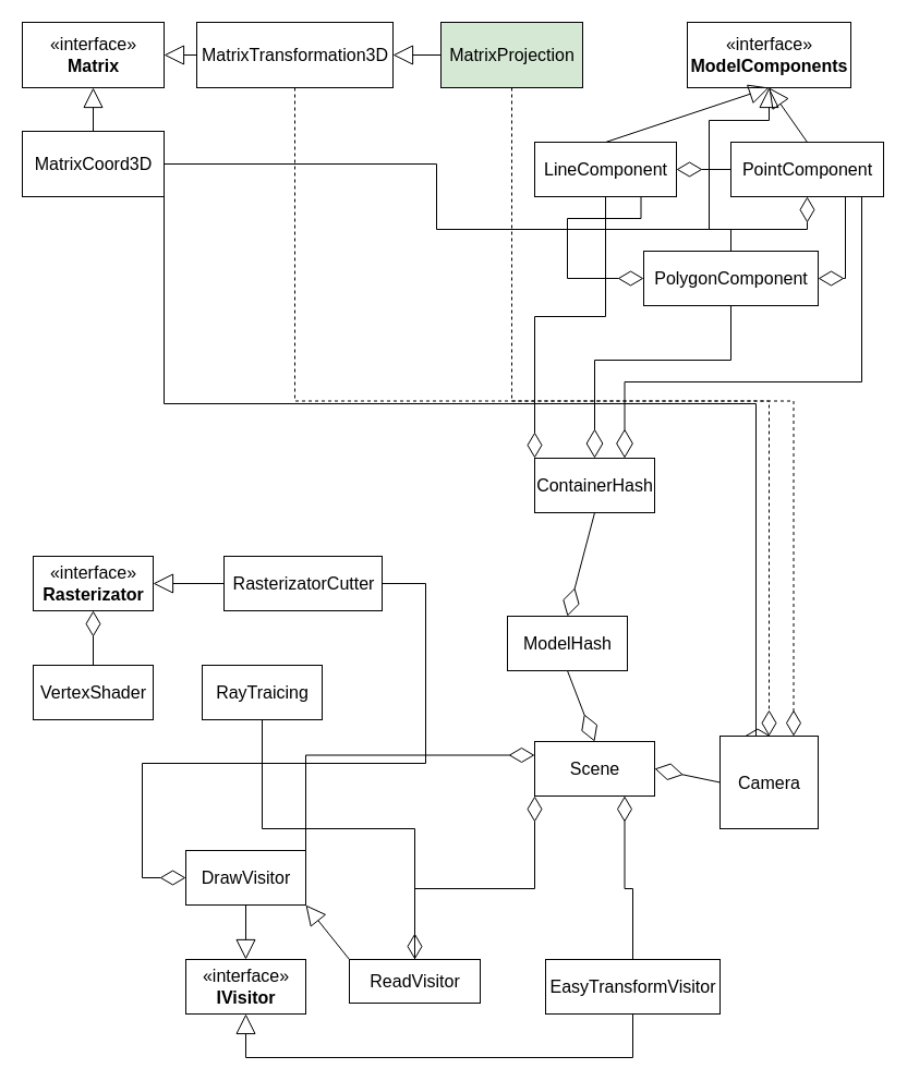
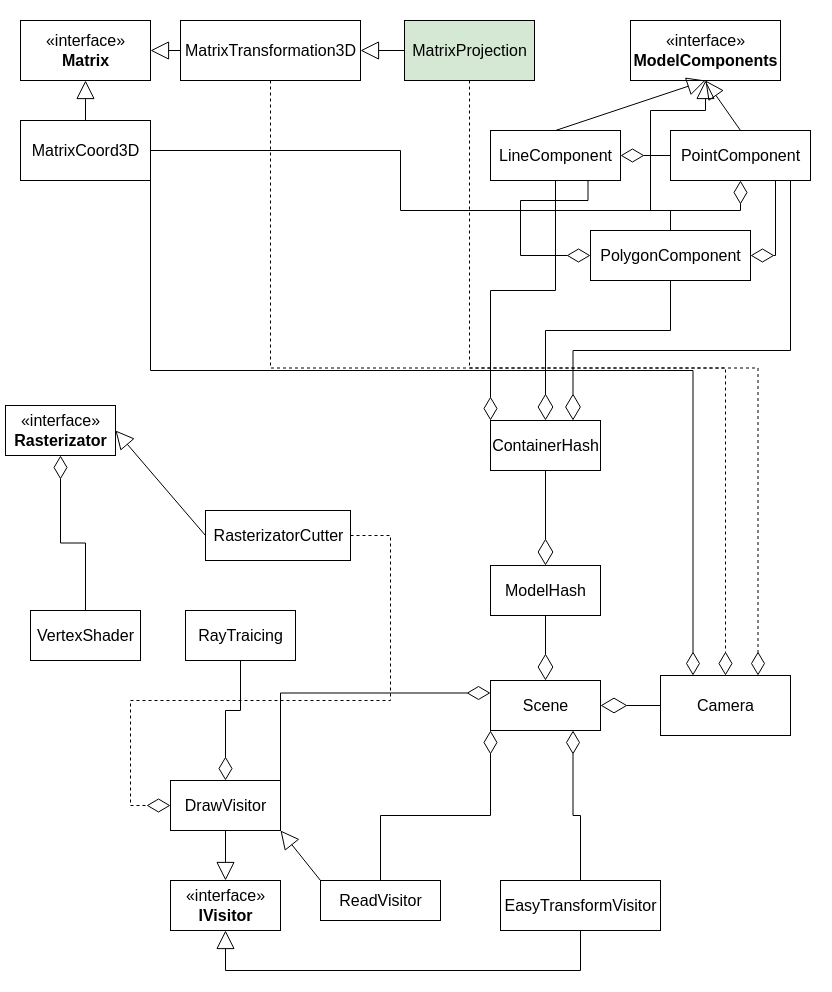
  <mxCell id="0" />
  <mxCell id="1" parent="0" />
  <mxCell id="2" value="&lt;font style=&quot;font-size: 16px;&quot;&gt;«interface»&lt;br&gt;&lt;b&gt;Matrix&lt;/b&gt;&lt;/font&gt;" style="html=1;" vertex="1" parent="1"><mxGeometry x="20" y="20" width="130" height="60" as="geometry" /></mxCell>
  <mxCell id="3" style="edgeStyle=orthogonalEdgeStyle;rounded=0;orthogonalLoop=1;jettySize=auto;html=1;entryX=0.5;entryY=1;entryDx=0;entryDy=0;fontSize=16;endArrow=diamondThin;endFill=0;endSize=21;" edge="1" parent="1" source="5" target="26"><mxGeometry relative="1" as="geometry"><Array as="points"><mxPoint x="400" y="150" /><mxPoint x="400" y="210" /><mxPoint x="740" y="210" /></Array></mxGeometry></mxCell>
  <mxCell id="4" style="edgeStyle=orthogonalEdgeStyle;rounded=0;orthogonalLoop=1;jettySize=auto;html=1;exitX=1;exitY=1;exitDx=0;exitDy=0;entryX=0.25;entryY=0;entryDx=0;entryDy=0;fontSize=16;endArrow=diamondThin;endFill=0;endSize=21;" edge="1" parent="1" source="5" target="10"><mxGeometry relative="1" as="geometry"><Array as="points"><mxPoint x="150" y="370" /><mxPoint x="693" y="370" /></Array></mxGeometry></mxCell>
  <mxCell id="5" value="&lt;font style=&quot;font-size: 16px;&quot;&gt;MatrixCoord3D&lt;/font&gt;" style="html=1;" vertex="1" parent="1"><mxGeometry x="20" y="120" width="130" height="60" as="geometry" /></mxCell>
  <mxCell id="6" style="edgeStyle=orthogonalEdgeStyle;rounded=0;orthogonalLoop=1;jettySize=auto;html=1;exitX=0.5;exitY=1;exitDx=0;exitDy=0;entryX=0.5;entryY=0;entryDx=0;entryDy=0;fontSize=16;endArrow=diamondThin;endFill=0;endSize=21;dashed=1;" edge="1" parent="1" source="7" target="10"><mxGeometry relative="1" as="geometry" /></mxCell>
  <mxCell id="7" value="&lt;font style=&quot;font-size: 16px;&quot;&gt;MatrixTransformation3D&lt;/font&gt;" style="html=1;" vertex="1" parent="1"><mxGeometry x="180" y="20" width="180" height="60" as="geometry" /></mxCell>
  <mxCell id="8" style="edgeStyle=orthogonalEdgeStyle;rounded=0;orthogonalLoop=1;jettySize=auto;html=1;exitX=0.5;exitY=1;exitDx=0;exitDy=0;entryX=0.75;entryY=0;entryDx=0;entryDy=0;fontSize=16;endArrow=diamondThin;endFill=0;endSize=21;dashed=1;" edge="1" parent="1" source="9" target="10"><mxGeometry relative="1" as="geometry" /></mxCell>
  <mxCell id="9" value="&lt;font style=&quot;font-size: 16px;&quot;&gt;MatrixProjection&lt;/font&gt;" style="html=1;fillColor=#d5e8d4;" vertex="1" parent="1"><mxGeometry x="404" y="20" width="130" height="60" as="geometry" /></mxCell>
- <mxCell id="10" value="&lt;font style=&quot;font-size: 16px;&quot;&gt;Camera&lt;/font&gt;" style="html=1;" vertex="1" parent="1"><mxGeometry x="660" y="675" width="90" height="85" as="geometry" /></mxCell>
+ <mxCell id="10" value="&lt;font style=&quot;font-size: 16px;&quot;&gt;Camera&lt;/font&gt;" style="html=1;" vertex="1" parent="1"><mxGeometry x="660" y="675" width="130" height="60" as="geometry" /></mxCell>
  <mxCell id="11" value="&lt;font style=&quot;font-size: 16px;&quot;&gt;«interface»&lt;br&gt;&lt;b&gt;IVisitor&lt;/b&gt;&lt;/font&gt;" style="html=1;" vertex="1" parent="1"><mxGeometry x="170" y="880" width="110" height="50" as="geometry" /></mxCell>
  <mxCell id="12" style="edgeStyle=orthogonalEdgeStyle;rounded=0;orthogonalLoop=1;jettySize=auto;html=1;exitX=1;exitY=0;exitDx=0;exitDy=0;entryX=0;entryY=0.25;entryDx=0;entryDy=0;fontSize=16;endArrow=diamondThin;endFill=0;endSize=21;" edge="1" parent="1" source="13" target="18"><mxGeometry relative="1" as="geometry"><Array as="points"><mxPoint x="280" y="692" /></Array></mxGeometry></mxCell>
  <mxCell id="13" value="&lt;font style=&quot;font-size: 16px;&quot;&gt;DrawVisitor&lt;/font&gt;" style="html=1;" vertex="1" parent="1"><mxGeometry x="170" y="780" width="110" height="50" as="geometry" /></mxCell>
  <mxCell id="14" style="edgeStyle=orthogonalEdgeStyle;rounded=0;orthogonalLoop=1;jettySize=auto;html=1;exitX=0.5;exitY=0;exitDx=0;exitDy=0;entryX=0;entryY=1;entryDx=0;entryDy=0;fontSize=16;endArrow=diamondThin;endFill=0;endSize=21;" edge="1" parent="1" source="15" target="18"><mxGeometry relative="1" as="geometry" /></mxCell>
  <mxCell id="15" value="&lt;font style=&quot;font-size: 16px;&quot;&gt;ReadVisitor&lt;/font&gt;" style="html=1;" vertex="1" parent="1"><mxGeometry x="320" y="880" width="120" height="40" as="geometry" /></mxCell>
  <mxCell id="16" style="edgeStyle=orthogonalEdgeStyle;rounded=0;orthogonalLoop=1;jettySize=auto;html=1;exitX=0.5;exitY=0;exitDx=0;exitDy=0;entryX=0.75;entryY=1;entryDx=0;entryDy=0;fontSize=16;endArrow=diamondThin;endFill=0;endSize=21;" edge="1" parent="1" source="17" target="18"><mxGeometry relative="1" as="geometry" /></mxCell>
  <mxCell id="17" value="&lt;font style=&quot;font-size: 16px;&quot;&gt;EasyTransformVisitor&lt;/font&gt;" style="html=1;" vertex="1" parent="1"><mxGeometry x="500" y="880" width="160" height="50" as="geometry" /></mxCell>
  <mxCell id="18" value="&lt;font style=&quot;font-size: 16px;&quot;&gt;Scene&lt;/font&gt;" style="html=1;" vertex="1" parent="1"><mxGeometry x="490" y="680" width="110" height="50" as="geometry" /></mxCell>
- <mxCell id="19" value="&lt;font style=&quot;font-size: 16px;&quot;&gt;«interface»&lt;br&gt;&lt;b&gt;Rasterizator&lt;/b&gt;&lt;/font&gt;" style="html=1;" vertex="1" parent="1"><mxGeometry x="30" y="510" width="110" height="50" as="geometry" /></mxCell>
+ <mxCell id="19" value="&lt;font style=&quot;font-size: 16px;&quot;&gt;«interface»&lt;br&gt;&lt;b&gt;Rasterizator&lt;/b&gt;&lt;/font&gt;" style="html=1;" vertex="1" parent="1"><mxGeometry x="5" y="405" width="110" height="50" as="geometry" /></mxCell>
  <mxCell id="20" style="edgeStyle=orthogonalEdgeStyle;rounded=0;orthogonalLoop=1;jettySize=auto;html=1;exitX=0.5;exitY=0;exitDx=0;exitDy=0;entryX=0.5;entryY=1;entryDx=0;entryDy=0;fontSize=16;endArrow=diamondThin;endFill=0;endSize=21;" edge="1" parent="1" source="21" target="19"><mxGeometry relative="1" as="geometry" /></mxCell>
  <mxCell id="21" value="&lt;font style=&quot;font-size: 16px;&quot;&gt;VertexShader&lt;/font&gt;" style="html=1;" vertex="1" parent="1"><mxGeometry x="30" y="610" width="110" height="50" as="geometry" /></mxCell>
- <mxCell id="22" value="&lt;font style=&quot;font-size: 16px;&quot;&gt;ModelHash&lt;/font&gt;" style="html=1;" vertex="1" parent="1"><mxGeometry x="465" y="565" width="110" height="50" as="geometry" /></mxCell>
+ <mxCell id="22" value="&lt;font style=&quot;font-size: 16px;&quot;&gt;ModelHash&lt;/font&gt;" style="html=1;" vertex="1" parent="1"><mxGeometry x="490" y="565" width="110" height="50" as="geometry" /></mxCell>
  <mxCell id="23" value="&lt;font style=&quot;font-size: 16px;&quot;&gt;«interface»&lt;br&gt;&lt;b&gt;ModelComponents&lt;/b&gt;&lt;/font&gt;" style="html=1;" vertex="1" parent="1"><mxGeometry x="630" y="20" width="150" height="60" as="geometry" /></mxCell>
  <mxCell id="24" style="edgeStyle=orthogonalEdgeStyle;rounded=0;orthogonalLoop=1;jettySize=auto;html=1;exitX=0;exitY=0.5;exitDx=0;exitDy=0;entryX=1;entryY=0.5;entryDx=0;entryDy=0;fontSize=16;endArrow=diamondThin;endFill=0;endSize=21;" edge="1" parent="1" source="26" target="29"><mxGeometry relative="1" as="geometry" /></mxCell>
  <mxCell id="25" style="edgeStyle=orthogonalEdgeStyle;rounded=0;orthogonalLoop=1;jettySize=auto;html=1;exitX=0.75;exitY=1;exitDx=0;exitDy=0;entryX=1;entryY=0.5;entryDx=0;entryDy=0;fontSize=16;endArrow=diamondThin;endFill=0;endSize=21;" edge="1" parent="1" source="26" target="30"><mxGeometry relative="1" as="geometry"><Array as="points"><mxPoint x="775" y="255" /></Array></mxGeometry></mxCell>
  <mxCell id="26" value="&lt;font style=&quot;font-size: 16px;&quot;&gt;PointComponent&lt;/font&gt;" style="html=1;" vertex="1" parent="1"><mxGeometry x="670" y="130" width="140" height="50" as="geometry" /></mxCell>
  <mxCell id="27" style="edgeStyle=orthogonalEdgeStyle;rounded=0;orthogonalLoop=1;jettySize=auto;html=1;exitX=0.5;exitY=1;exitDx=0;exitDy=0;entryX=0;entryY=0;entryDx=0;entryDy=0;fontSize=16;endArrow=diamondThin;endFill=0;endSize=21;" edge="1" parent="1" source="29" target="31"><mxGeometry relative="1" as="geometry" /></mxCell>
  <mxCell id="28" style="edgeStyle=orthogonalEdgeStyle;rounded=0;orthogonalLoop=1;jettySize=auto;html=1;exitX=0.75;exitY=1;exitDx=0;exitDy=0;entryX=0;entryY=0.5;entryDx=0;entryDy=0;fontSize=16;endArrow=diamondThin;endFill=0;endSize=21;" edge="1" parent="1" source="29" target="30"><mxGeometry relative="1" as="geometry"><Array as="points"><mxPoint x="588" y="200" /><mxPoint x="520" y="200" /><mxPoint x="520" y="255" /></Array></mxGeometry></mxCell>
  <mxCell id="29" value="&lt;font style=&quot;font-size: 16px;&quot;&gt;LineComponent&lt;/font&gt;" style="html=1;" vertex="1" parent="1"><mxGeometry x="490" y="130" width="130" height="50" as="geometry" /></mxCell>
  <mxCell id="30" value="&lt;font style=&quot;font-size: 16px;&quot;&gt;PolygonComponent&lt;/font&gt;" style="html=1;" vertex="1" parent="1"><mxGeometry x="590" y="230" width="160" height="50" as="geometry" /></mxCell>
  <mxCell id="31" value="&lt;font style=&quot;font-size: 16px;&quot;&gt;ContainerHash&lt;/font&gt;" style="html=1;" vertex="1" parent="1"><mxGeometry x="490" y="420" width="110" height="50" as="geometry" /></mxCell>
- <mxCell id="32" style="edgeStyle=orthogonalEdgeStyle;rounded=0;orthogonalLoop=1;jettySize=auto;html=1;exitX=1;exitY=0.5;exitDx=0;exitDy=0;fontSize=16;endArrow=diamondThin;endFill=0;endSize=21;entryX=0;entryY=0.5;entryDx=0;entryDy=0;" edge="1" parent="1" source="33" target="13"><mxGeometry relative="1" as="geometry"><mxPoint x="120" y="850" as="targetPoint" /><Array as="points"><mxPoint x="390" y="535" /><mxPoint x="390" y="700" /><mxPoint x="130" y="700" /><mxPoint x="130" y="805" /></Array></mxGeometry></mxCell>
+ <mxCell id="32" style="edgeStyle=orthogonalEdgeStyle;rounded=0;orthogonalLoop=1;jettySize=auto;html=1;exitX=1;exitY=0.5;exitDx=0;exitDy=0;fontSize=16;endArrow=diamondThin;endFill=0;endSize=21;entryX=0;entryY=0.5;entryDx=0;entryDy=0;dashed=1;" edge="1" parent="1" source="33" target="13"><mxGeometry relative="1" as="geometry"><mxPoint x="120" y="850" as="targetPoint" /><Array as="points"><mxPoint x="390" y="535" /><mxPoint x="390" y="700" /><mxPoint x="130" y="700" /><mxPoint x="130" y="805" /></Array></mxGeometry></mxCell>
  <mxCell id="33" value="RasterizatorCutter" style="html=1;fontSize=16;" vertex="1" parent="1"><mxGeometry x="205" y="510" width="145" height="50" as="geometry" /></mxCell>
- <mxCell id="34" style="edgeStyle=orthogonalEdgeStyle;rounded=0;orthogonalLoop=1;jettySize=auto;html=1;exitX=0.5;exitY=1;exitDx=0;exitDy=0;fontSize=16;endArrow=diamondThin;endFill=0;endSize=21;" edge="1" parent="1" source="35" target="15"><mxGeometry relative="1" as="geometry" /></mxCell>
+ <mxCell id="34" style="edgeStyle=orthogonalEdgeStyle;rounded=0;orthogonalLoop=1;jettySize=auto;html=1;exitX=0.5;exitY=1;exitDx=0;exitDy=0;entryX=0.5;entryY=0;entryDx=0;entryDy=0;fontSize=16;endArrow=diamondThin;endFill=0;endSize=21;" edge="1" parent="1" source="35" target="13"><mxGeometry relative="1" as="geometry" /></mxCell>
  <mxCell id="35" value="RayTraicing" style="html=1;fontSize=16;" vertex="1" parent="1"><mxGeometry x="185" y="610" width="110" height="50" as="geometry" /></mxCell>
  <mxCell id="36" value="" style="endArrow=diamondThin;endFill=0;endSize=24;html=1;rounded=0;fontSize=16;entryX=0.5;entryY=0;entryDx=0;entryDy=0;exitX=0.5;exitY=1;exitDx=0;exitDy=0;" edge="1" parent="1" source="22" target="18"><mxGeometry width="160" relative="1" as="geometry"><mxPoint x="590" y="650" as="sourcePoint" /><mxPoint x="610" y="715" as="targetPoint" /></mxGeometry></mxCell>
  <mxCell id="37" value="" style="endArrow=diamondThin;endFill=0;endSize=24;html=1;rounded=0;fontSize=16;entryX=1;entryY=0.5;entryDx=0;entryDy=0;exitX=0;exitY=0.5;exitDx=0;exitDy=0;" edge="1" parent="1" source="10" target="18"><mxGeometry width="160" relative="1" as="geometry"><mxPoint x="710" y="560" as="sourcePoint" /><mxPoint x="555" y="625" as="targetPoint" /></mxGeometry></mxCell>
  <mxCell id="38" value="" style="endArrow=diamondThin;endFill=0;endSize=24;html=1;rounded=0;fontSize=16;entryX=0.5;entryY=0;entryDx=0;entryDy=0;exitX=0.5;exitY=1;exitDx=0;exitDy=0;" edge="1" parent="1" source="31" target="22"><mxGeometry width="160" relative="1" as="geometry"><mxPoint x="670" y="715" as="sourcePoint" /><mxPoint x="610" y="715" as="targetPoint" /></mxGeometry></mxCell>
  <mxCell id="39" value="" style="endArrow=diamondThin;endFill=0;endSize=24;html=1;rounded=0;fontSize=16;entryX=0.75;entryY=0;entryDx=0;entryDy=0;exitX=0.5;exitY=1;exitDx=0;exitDy=0;edgeStyle=orthogonalEdgeStyle;" edge="1" parent="1" source="26" target="31"><mxGeometry width="160" relative="1" as="geometry"><mxPoint x="680" y="725" as="sourcePoint" /><mxPoint x="620" y="725" as="targetPoint" /><Array as="points"><mxPoint x="790" y="180" /><mxPoint x="790" y="350" /><mxPoint x="573" y="350" /></Array></mxGeometry></mxCell>
  <mxCell id="40" value="" style="endArrow=diamondThin;endFill=0;endSize=24;html=1;rounded=0;fontSize=16;entryX=0.5;entryY=0;entryDx=0;entryDy=0;exitX=0.5;exitY=1;exitDx=0;exitDy=0;edgeStyle=orthogonalEdgeStyle;" edge="1" parent="1" source="30" target="31"><mxGeometry width="160" relative="1" as="geometry"><mxPoint x="690" y="735" as="sourcePoint" /><mxPoint x="630" y="735" as="targetPoint" /><Array as="points"><mxPoint x="670" y="330" /><mxPoint x="545" y="330" /></Array></mxGeometry></mxCell>
  <mxCell id="41" value="" style="endArrow=block;endSize=16;endFill=0;html=1;rounded=0;fontSize=16;entryX=0.5;entryY=1;entryDx=0;entryDy=0;exitX=0.5;exitY=0;exitDx=0;exitDy=0;" edge="1" parent="1" source="29" target="23"><mxGeometry width="160" relative="1" as="geometry"><mxPoint x="250" y="430" as="sourcePoint" /><mxPoint x="410" y="430" as="targetPoint" /></mxGeometry></mxCell>
  <mxCell id="42" value="" style="endArrow=block;endSize=16;endFill=0;html=1;rounded=0;fontSize=16;entryX=0.5;entryY=1;entryDx=0;entryDy=0;exitX=0.5;exitY=0;exitDx=0;exitDy=0;edgeStyle=orthogonalEdgeStyle;" edge="1" parent="1" source="30" target="23"><mxGeometry width="160" relative="1" as="geometry"><mxPoint x="680" y="220" as="sourcePoint" /><mxPoint x="420" y="440" as="targetPoint" /><Array as="points"><mxPoint x="670" y="210" /><mxPoint x="650" y="210" /><mxPoint x="650" y="110" /><mxPoint x="705" y="110" /></Array></mxGeometry></mxCell>
  <mxCell id="43" value="" style="endArrow=block;endSize=16;endFill=0;html=1;rounded=0;fontSize=16;entryX=0.5;entryY=1;entryDx=0;entryDy=0;exitX=0.5;exitY=0;exitDx=0;exitDy=0;" edge="1" parent="1" source="26" target="23"><mxGeometry width="160" relative="1" as="geometry"><mxPoint x="270" y="450" as="sourcePoint" /><mxPoint x="430" y="450" as="targetPoint" /></mxGeometry></mxCell>
  <mxCell id="44" value="" style="endArrow=block;endSize=16;endFill=0;html=1;rounded=0;fontSize=16;entryX=0.5;entryY=1;entryDx=0;entryDy=0;exitX=0.5;exitY=0;exitDx=0;exitDy=0;" edge="1" parent="1" source="5" target="2"><mxGeometry width="160" relative="1" as="geometry"><mxPoint x="350" y="290" as="sourcePoint" /><mxPoint x="315" y="240" as="targetPoint" /><Array as="points" /></mxGeometry></mxCell>
  <mxCell id="45" value="" style="endArrow=block;endSize=16;endFill=0;html=1;rounded=0;fontSize=16;entryX=1;entryY=0.5;entryDx=0;entryDy=0;exitX=0;exitY=0.5;exitDx=0;exitDy=0;" edge="1" parent="1" source="9" target="7"><mxGeometry width="160" relative="1" as="geometry"><mxPoint x="360" y="300" as="sourcePoint" /><mxPoint x="325" y="250" as="targetPoint" /><Array as="points" /></mxGeometry></mxCell>
  <mxCell id="46" value="" style="endArrow=block;endSize=16;endFill=0;html=1;rounded=0;fontSize=16;entryX=1;entryY=0.5;entryDx=0;entryDy=0;exitX=0;exitY=0.5;exitDx=0;exitDy=0;" edge="1" parent="1" source="7" target="2"><mxGeometry width="160" relative="1" as="geometry"><mxPoint x="370" y="310" as="sourcePoint" /><mxPoint x="335" y="260" as="targetPoint" /><Array as="points" /></mxGeometry></mxCell>
  <mxCell id="47" value="" style="endArrow=block;endSize=16;endFill=0;html=1;rounded=0;fontSize=16;entryX=0.5;entryY=0;entryDx=0;entryDy=0;exitX=0.5;exitY=1;exitDx=0;exitDy=0;" edge="1" parent="1" source="13" target="11"><mxGeometry width="160" relative="1" as="geometry"><mxPoint x="380" y="320" as="sourcePoint" /><mxPoint x="345" y="270" as="targetPoint" /><Array as="points" /></mxGeometry></mxCell>
  <mxCell id="48" value="" style="endArrow=block;endSize=16;endFill=0;html=1;rounded=0;fontSize=16;entryX=1;entryY=1;entryDx=0;entryDy=0;exitX=0;exitY=0;exitDx=0;exitDy=0;" edge="1" parent="1" source="15" target="13"><mxGeometry width="160" relative="1" as="geometry"><mxPoint x="235" y="840" as="sourcePoint" /><mxPoint x="235" y="890" as="targetPoint" /><Array as="points" /></mxGeometry></mxCell>
  <mxCell id="49" value="" style="endArrow=block;endSize=16;endFill=0;html=1;rounded=0;fontSize=16;entryX=0.5;entryY=1;entryDx=0;entryDy=0;exitX=0.5;exitY=1;exitDx=0;exitDy=0;edgeStyle=orthogonalEdgeStyle;" edge="1" parent="1" source="17" target="11"><mxGeometry width="160" relative="1" as="geometry"><mxPoint x="245" y="850" as="sourcePoint" /><mxPoint x="245" y="900" as="targetPoint" /><Array as="points"><mxPoint x="580" y="970" /><mxPoint x="225" y="970" /></Array></mxGeometry></mxCell>
  <mxCell id="50" value="" style="endArrow=block;endSize=16;endFill=0;html=1;rounded=0;fontSize=16;entryX=1;entryY=0.5;entryDx=0;entryDy=0;exitX=0;exitY=0.5;exitDx=0;exitDy=0;" edge="1" parent="1" source="33" target="19"><mxGeometry width="160" relative="1" as="geometry"><mxPoint x="255" y="860" as="sourcePoint" /><mxPoint x="255" y="910" as="targetPoint" /><Array as="points" /></mxGeometry></mxCell>
